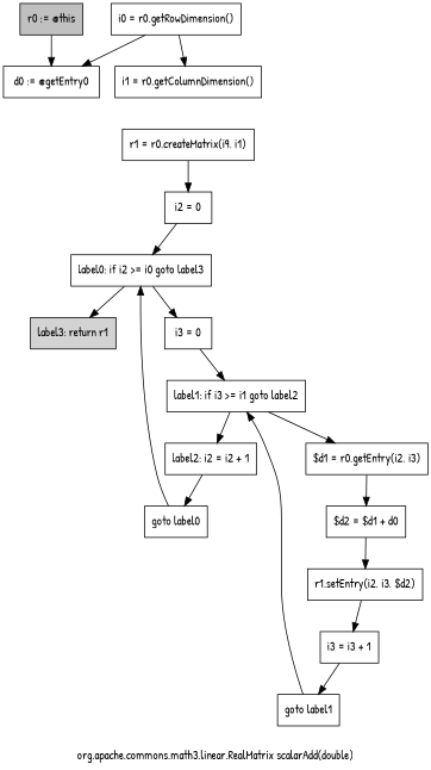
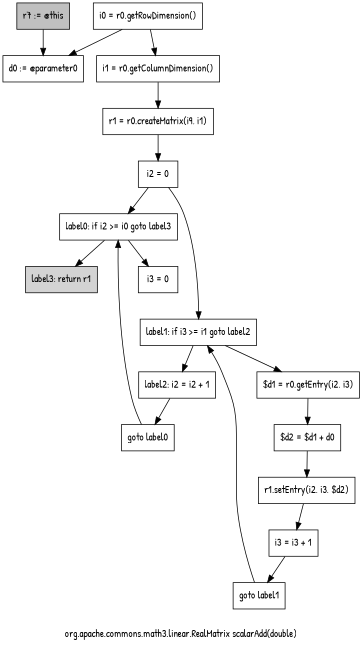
  digraph {
    fontname="Patrick Hand"
    label="org.apache.commons.math3.linear.RealMatrix scalarAdd(double)"
    node [fontname="Patrick Hand" shape=box]
    edge [fontname="Patrick Hand"]
-   n1 [fillcolor=gray label="r0 := @this" style=filled]
-   n2 [label="d0 := @getEntry0"]
+   n1 [fillcolor=gray label="r7 := @this" style=filled]
+   n2 [label="d0 := @parameter0"]
    n3 [label="i0 = r0.getRowDimension()"]
    n4 [label="i1 = r0.getColumnDimension()"]
    n5 [label="r1 = r0.createMatrix(i9, i1)"]
    n6 [label="i2 = 0"]
    n7 [label="label0: if i2 >= i0 goto label3"]
    n8 [label="i3 = 0"]
    n9 [fillcolor=lightgray label="label3: return r1" style=filled]
    n10 [label="label1: if i3 >= i1 goto label2"]
    n11 [label="$d1 = r0.getEntry(i2, i3)"]
    n12 [label="label2: i2 = i2 + 1"]
    n13 [label="$d2 = $d1 + d0"]
    n14 [label="goto label0"]
    n15 [label="r1.setEntry(i2, i3, $d2)"]
    n16 [label="i3 = i3 + 1"]
    n17 [label="goto label1"]
    n1 -> n2
    n3 -> n2
    n3 -> n4
+   n4 -> n5
    n5 -> n6
    n6 -> n7
    n7 -> n8
    n7 -> n9
-   n8 -> n10
+   n6 -> n10
    n10 -> n11
    n10 -> n12
    n11 -> n13
    n12 -> n14
    n13 -> n15
    n14 -> n7
    n15 -> n16
    n16 -> n17
    n17 -> n10
  }
